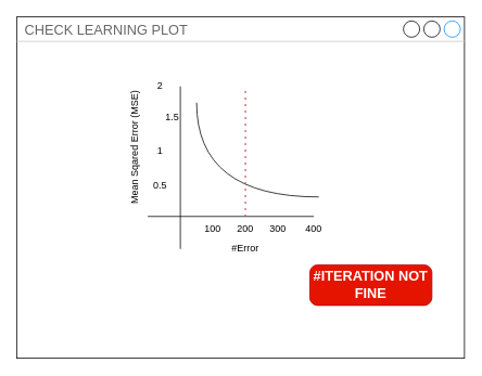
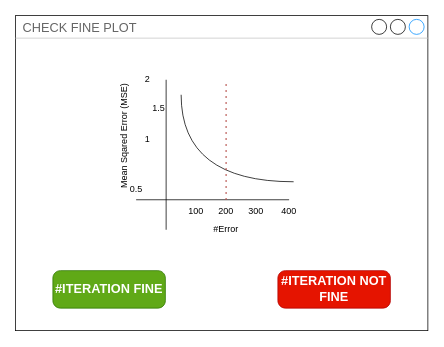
  <mxCell id="0" />
  <mxCell id="1" parent="0" />
- <mxCell id="2" value="CHECK LEARNING PLOT" style="strokeWidth=1;shadow=0;dashed=0;align=center;html=1;shape=mxgraph.mockup.containers.window;align=left;verticalAlign=top;spacingLeft=8;strokeColor2=#008cff;strokeColor3=#c4c4c4;fontColor=#666666;mainText=;fontSize=17;labelBackgroundColor=none;whiteSpace=wrap;" parent="1" vertex="1"><mxGeometry x="20" y="20" width="550" height="420" as="geometry" /></mxCell>
- <mxCell id="4" value="#ITERATION NOT FINE" style="strokeWidth=1;shadow=0;dashed=0;align=center;html=1;shape=mxgraph.mockup.buttons.button;strokeColor=#B20000;mainText=;buttonStyle=round;fontSize=17;fontStyle=1;fillColor=#e51400;whiteSpace=wrap;fontColor=#ffffff;" parent="1" vertex="1"><mxGeometry x="380" y="325" width="150" height="50" as="geometry" /></mxCell>
+ <mxCell id="2" value="CHECK FINE PLOT" style="strokeWidth=1;shadow=0;dashed=0;align=center;html=1;shape=mxgraph.mockup.containers.window;align=left;verticalAlign=top;spacingLeft=8;strokeColor2=#008cff;strokeColor3=#c4c4c4;fontColor=#666666;mainText=;fontSize=17;labelBackgroundColor=none;whiteSpace=wrap;" parent="1" vertex="1"><mxGeometry x="20" y="20" width="550" height="420" as="geometry" /></mxCell>
+ <mxCell id="3" value="#ITERATION FINE" style="strokeWidth=1;shadow=0;dashed=0;align=center;html=1;shape=mxgraph.mockup.buttons.button;strokeColor=#2D7600;fontColor=#ffffff;mainText=;buttonStyle=round;fontSize=17;fontStyle=1;fillColor=#60a917;whiteSpace=wrap;" parent="1" vertex="1"><mxGeometry x="70" y="360" width="150" height="50" as="geometry" /></mxCell>
+ <mxCell id="4" value="#ITERATION NOT FINE" style="strokeWidth=1;shadow=0;dashed=0;align=center;html=1;shape=mxgraph.mockup.buttons.button;strokeColor=#B20000;mainText=;buttonStyle=round;fontSize=17;fontStyle=1;fillColor=#e51400;whiteSpace=wrap;fontColor=#ffffff;" parent="1" vertex="1"><mxGeometry x="370" y="360" width="150" height="50" as="geometry" /></mxCell>
  <mxCell id="5" value="" style="endArrow=none;html=1;rounded=0;" edge="1" parent="1"><mxGeometry width="50" height="50" relative="1" as="geometry"><mxPoint x="221" y="305.5" as="sourcePoint" /><mxPoint x="221" y="105.5" as="targetPoint" /></mxGeometry></mxCell>
  <mxCell id="6" value="" style="endArrow=none;html=1;rounded=0;entryX=0.5;entryY=0;entryDx=0;entryDy=0;" edge="1" parent="1" target="16"><mxGeometry width="50" height="50" relative="1" as="geometry"><mxPoint x="181" y="265.5" as="sourcePoint" /><mxPoint x="621" y="265.5" as="targetPoint" /></mxGeometry></mxCell>
  <mxCell id="7" value="Mean Sqared Error (MSE)" style="text;html=1;strokeColor=none;fillColor=none;align=center;verticalAlign=middle;whiteSpace=wrap;rounded=0;rotation=-90;" vertex="1" parent="1"><mxGeometry x="90" y="165.5" width="150" height="30" as="geometry" /></mxCell>
- <mxCell id="8" value="0.5" style="text;html=1;align=center;verticalAlign=middle;resizable=0;points=[];autosize=1;strokeColor=none;fillColor=none;" vertex="1" parent="1"><mxGeometry x="176" y="211.5" width="40" height="30" as="geometry" /></mxCell>
+ <mxCell id="8" value="0.5" style="text;html=1;align=center;verticalAlign=middle;resizable=0;points=[];autosize=1;strokeColor=none;fillColor=none;" vertex="1" parent="1"><mxGeometry x="161" y="236.5" width="40" height="30" as="geometry" /></mxCell>
  <mxCell id="9" value="1" style="text;html=1;align=center;verticalAlign=middle;resizable=0;points=[];autosize=1;strokeColor=none;fillColor=none;" vertex="1" parent="1"><mxGeometry x="181" y="169.5" width="30" height="30" as="geometry" /></mxCell>
  <mxCell id="10" value="1.5" style="text;html=1;align=center;verticalAlign=middle;resizable=0;points=[];autosize=1;strokeColor=none;fillColor=none;" vertex="1" parent="1"><mxGeometry x="191" y="128.5" width="40" height="30" as="geometry" /></mxCell>
  <mxCell id="11" value="2" style="text;html=1;align=center;verticalAlign=middle;resizable=0;points=[];autosize=1;strokeColor=none;fillColor=none;" vertex="1" parent="1"><mxGeometry x="181" y="90" width="30" height="30" as="geometry" /></mxCell>
  <mxCell id="12" value="#Error" style="text;html=1;strokeColor=none;fillColor=none;align=center;verticalAlign=middle;whiteSpace=wrap;rounded=0;" vertex="1" parent="1"><mxGeometry x="271" y="289.5" width="60" height="30" as="geometry" /></mxCell>
  <mxCell id="13" value="100" style="text;html=1;strokeColor=none;fillColor=none;align=center;verticalAlign=middle;whiteSpace=wrap;rounded=0;" vertex="1" parent="1"><mxGeometry x="231" y="265.5" width="60" height="30" as="geometry" /></mxCell>
  <mxCell id="14" value="200" style="text;html=1;strokeColor=none;fillColor=none;align=center;verticalAlign=middle;whiteSpace=wrap;rounded=0;" vertex="1" parent="1"><mxGeometry x="271" y="265.5" width="60" height="30" as="geometry" /></mxCell>
  <mxCell id="15" value="300" style="text;html=1;strokeColor=none;fillColor=none;align=center;verticalAlign=middle;whiteSpace=wrap;rounded=0;" vertex="1" parent="1"><mxGeometry x="311" y="265.5" width="60" height="30" as="geometry" /></mxCell>
  <mxCell id="16" value="400" style="text;html=1;strokeColor=none;fillColor=none;align=center;verticalAlign=middle;whiteSpace=wrap;rounded=0;" vertex="1" parent="1"><mxGeometry x="355" y="265.5" width="60" height="30" as="geometry" /></mxCell>
  <mxCell id="17" value="" style="endArrow=none;html=1;rounded=0;edgeStyle=orthogonalEdgeStyle;curved=1;endSize=0;" edge="1" parent="1"><mxGeometry width="50" height="50" relative="1" as="geometry"><mxPoint x="391" y="241.5" as="sourcePoint" /><mxPoint x="241" y="125.5" as="targetPoint" /><Array as="points"><mxPoint x="241" y="241.5" /></Array></mxGeometry></mxCell>
  <mxCell id="18" value="" style="endArrow=none;dashed=1;html=1;dashPattern=1 3;strokeWidth=2;rounded=0;fillColor=#f8cecc;strokeColor=#b85450;" edge="1" parent="1"><mxGeometry width="50" height="50" relative="1" as="geometry"><mxPoint x="301" y="265.5" as="sourcePoint" /><mxPoint x="301" y="105.5" as="targetPoint" /></mxGeometry></mxCell>
